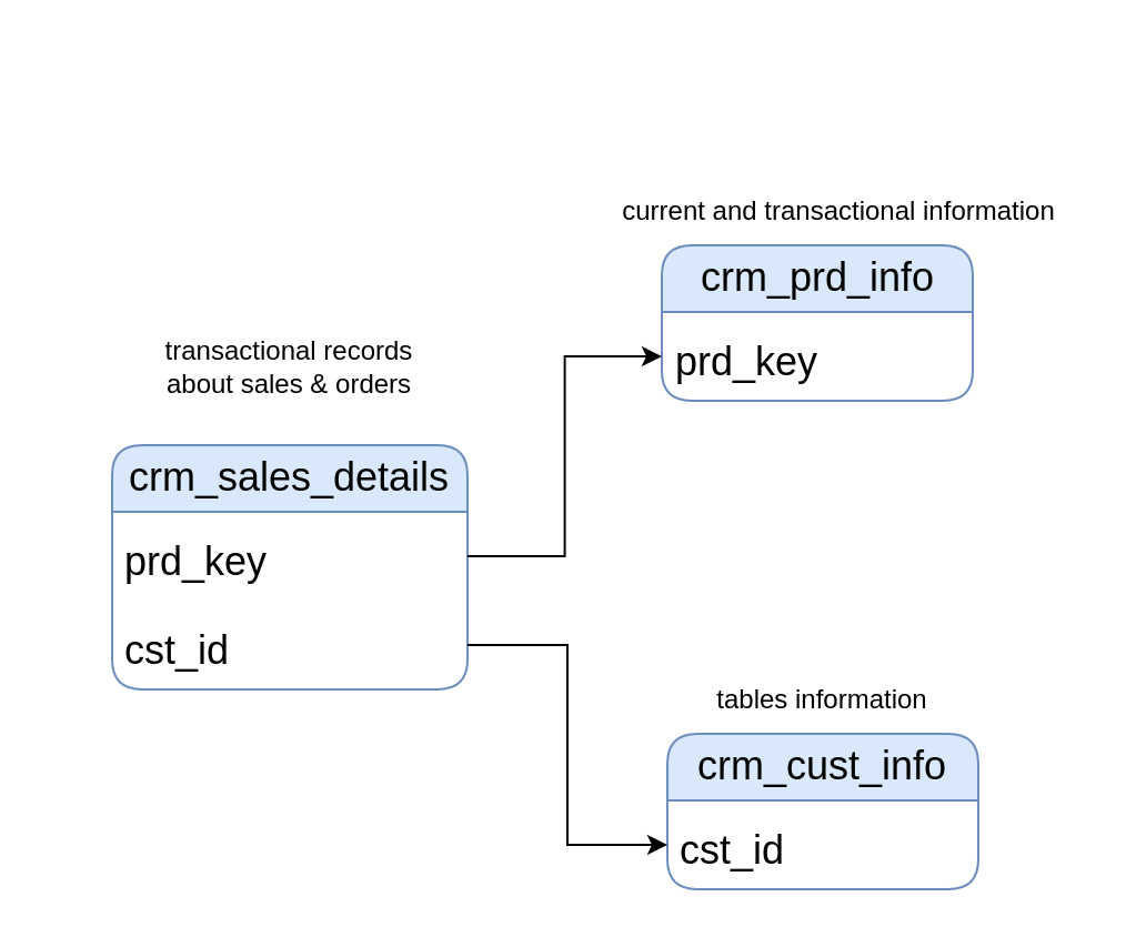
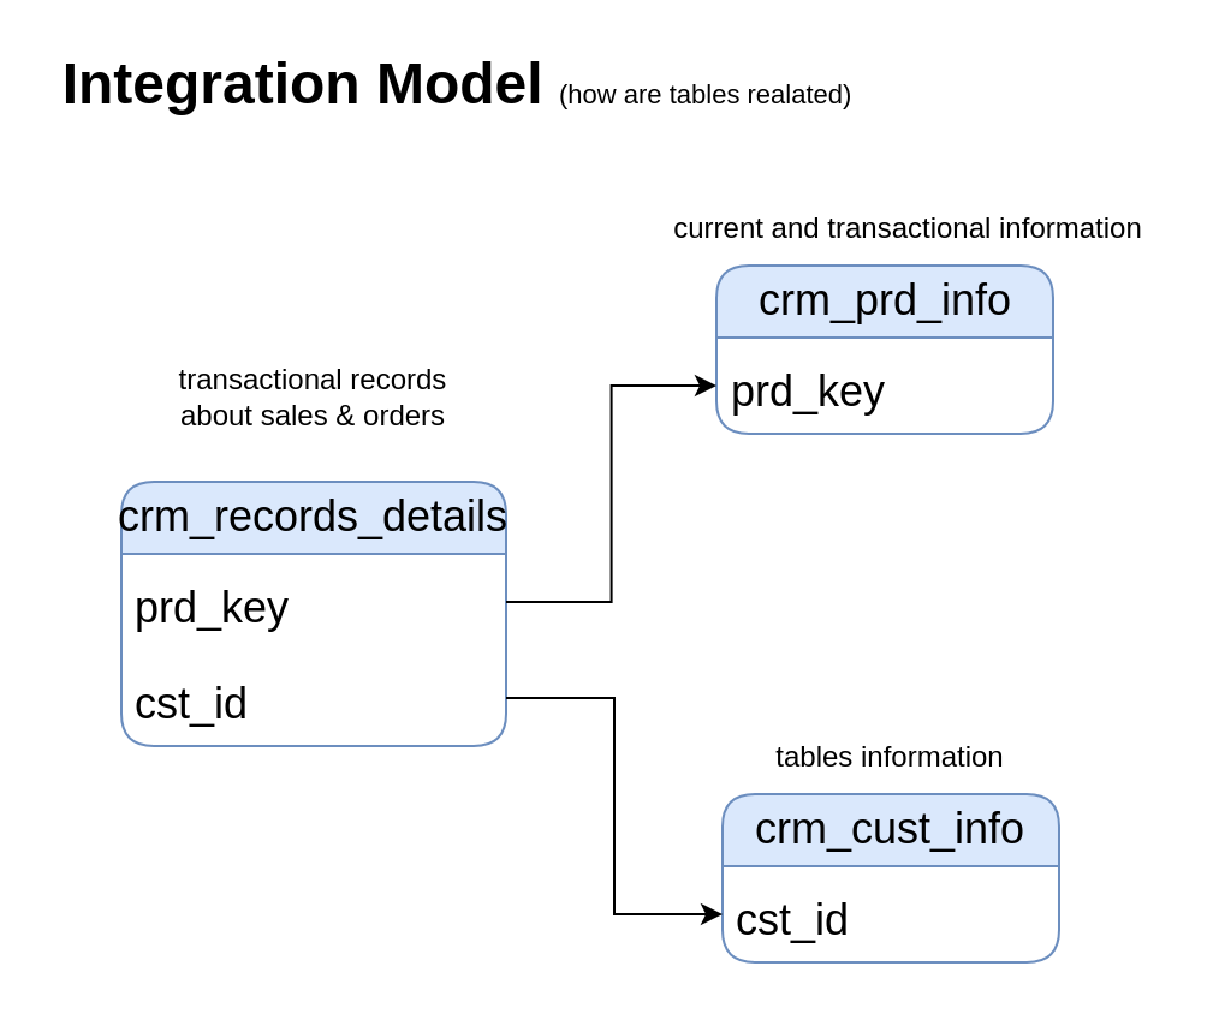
  <mxCell id="0" />
  <mxCell id="1" parent="0" />
+ <mxCell id="2" value="&lt;font style=&quot;&quot;&gt;&lt;b style=&quot;font-size: 24px;&quot;&gt;Integration Model &lt;/b&gt;&lt;font style=&quot;font-size: 11px;&quot;&gt;(how are tables realated)&lt;/font&gt;&lt;/font&gt;" style="text;html=1;align=center;verticalAlign=middle;whiteSpace=wrap;rounded=0;" vertex="1" parent="1"><mxGeometry x="20" y="20" width="340" height="30" as="geometry" /></mxCell>
  <mxCell id="3" value="&lt;font style=&quot;font-size: 18px;&quot;&gt;crm_cust_info&lt;/font&gt;" style="swimlane;fontStyle=0;childLayout=stackLayout;horizontal=1;startSize=30;horizontalStack=0;resizeParent=1;resizeParentMax=0;resizeLast=0;collapsible=1;marginBottom=0;whiteSpace=wrap;html=1;rounded=1;fillColor=#dae8fc;strokeColor=#6c8ebf;" vertex="1" parent="1"><mxGeometry x="300" y="330" width="140" height="70" as="geometry" /></mxCell>
  <mxCell id="4" value="&lt;font style=&quot;font-size: 18px;&quot;&gt;cst_id&lt;/font&gt;" style="text;strokeColor=none;fillColor=none;align=left;verticalAlign=middle;spacingLeft=4;spacingRight=4;overflow=hidden;points=[[0,0.5],[1,0.5]];portConstraint=eastwest;rotatable=0;whiteSpace=wrap;html=1;fontSize=26;" vertex="1" parent="3"><mxGeometry y="30" width="140" height="40" as="geometry" /></mxCell>
  <mxCell id="5" value="tables information" style="text;html=1;align=center;verticalAlign=middle;whiteSpace=wrap;rounded=0;" vertex="1" parent="1"><mxGeometry x="305" y="300" width="130" height="30" as="geometry" /></mxCell>
  <mxCell id="6" value="&lt;font style=&quot;font-size: 18px;&quot;&gt;crm_prd_info&lt;/font&gt;" style="swimlane;fontStyle=0;childLayout=stackLayout;horizontal=1;startSize=30;horizontalStack=0;resizeParent=1;resizeParentMax=0;resizeLast=0;collapsible=1;marginBottom=0;whiteSpace=wrap;html=1;rounded=1;fillColor=#dae8fc;strokeColor=#6c8ebf;" vertex="1" parent="1"><mxGeometry x="297.5" y="110" width="140" height="70" as="geometry" /></mxCell>
  <mxCell id="7" value="&lt;font style=&quot;font-size: 18px;&quot;&gt;prd_key&lt;/font&gt;" style="text;strokeColor=none;fillColor=none;align=left;verticalAlign=middle;spacingLeft=4;spacingRight=4;overflow=hidden;points=[[0,0.5],[1,0.5]];portConstraint=eastwest;rotatable=0;whiteSpace=wrap;html=1;fontSize=26;" vertex="1" parent="6"><mxGeometry y="30" width="140" height="40" as="geometry" /></mxCell>
  <mxCell id="8" value="current and transactional information" style="text;html=1;align=center;verticalAlign=middle;whiteSpace=wrap;rounded=0;" vertex="1" parent="1"><mxGeometry x="270" y="80" width="215" height="30" as="geometry" /></mxCell>
- <mxCell id="9" value="&lt;font style=&quot;font-size: 18px;&quot;&gt;crm_sales_details&lt;/font&gt;" style="swimlane;fontStyle=0;childLayout=stackLayout;horizontal=1;startSize=30;horizontalStack=0;resizeParent=1;resizeParentMax=0;resizeLast=0;collapsible=1;marginBottom=0;whiteSpace=wrap;html=1;rounded=1;fillColor=#dae8fc;strokeColor=#6c8ebf;" vertex="1" parent="1"><mxGeometry x="50" y="200" width="160" height="110" as="geometry" /></mxCell>
+ <mxCell id="9" value="&lt;font style=&quot;font-size: 18px;&quot;&gt;crm_records_details&lt;/font&gt;" style="swimlane;fontStyle=0;childLayout=stackLayout;horizontal=1;startSize=30;horizontalStack=0;resizeParent=1;resizeParentMax=0;resizeLast=0;collapsible=1;marginBottom=0;whiteSpace=wrap;html=1;rounded=1;fillColor=#dae8fc;strokeColor=#6c8ebf;" vertex="1" parent="1"><mxGeometry x="50" y="200" width="160" height="110" as="geometry" /></mxCell>
  <mxCell id="10" value="&lt;font style=&quot;font-size: 18px;&quot;&gt;prd_key&lt;/font&gt;" style="text;strokeColor=none;fillColor=none;align=left;verticalAlign=middle;spacingLeft=4;spacingRight=4;overflow=hidden;points=[[0,0.5],[1,0.5]];portConstraint=eastwest;rotatable=0;whiteSpace=wrap;html=1;fontSize=26;" vertex="1" parent="9"><mxGeometry y="30" width="160" height="40" as="geometry" /></mxCell>
  <mxCell id="11" value="&lt;font style=&quot;font-size: 18px;&quot;&gt;cst_id&lt;/font&gt;" style="text;strokeColor=none;fillColor=none;align=left;verticalAlign=middle;spacingLeft=4;spacingRight=4;overflow=hidden;points=[[0,0.5],[1,0.5]];portConstraint=eastwest;rotatable=0;whiteSpace=wrap;html=1;fontSize=26;" vertex="1" parent="9"><mxGeometry y="70" width="160" height="40" as="geometry" /></mxCell>
  <mxCell id="12" value="transactional records about sales &amp;amp; orders" style="text;html=1;align=center;verticalAlign=middle;whiteSpace=wrap;rounded=0;" vertex="1" parent="1"><mxGeometry x="65" y="150" width="130" height="30" as="geometry" /></mxCell>
  <mxCell id="13" style="edgeStyle=orthogonalEdgeStyle;rounded=0;orthogonalLoop=1;jettySize=auto;html=1;entryX=0;entryY=0.5;entryDx=0;entryDy=0;" edge="1" parent="1" source="11" target="4"><mxGeometry relative="1" as="geometry" /></mxCell>
  <mxCell id="14" style="edgeStyle=orthogonalEdgeStyle;rounded=0;orthogonalLoop=1;jettySize=auto;html=1;entryX=0;entryY=0.5;entryDx=0;entryDy=0;" edge="1" parent="1" source="10" target="7"><mxGeometry relative="1" as="geometry" /></mxCell>
